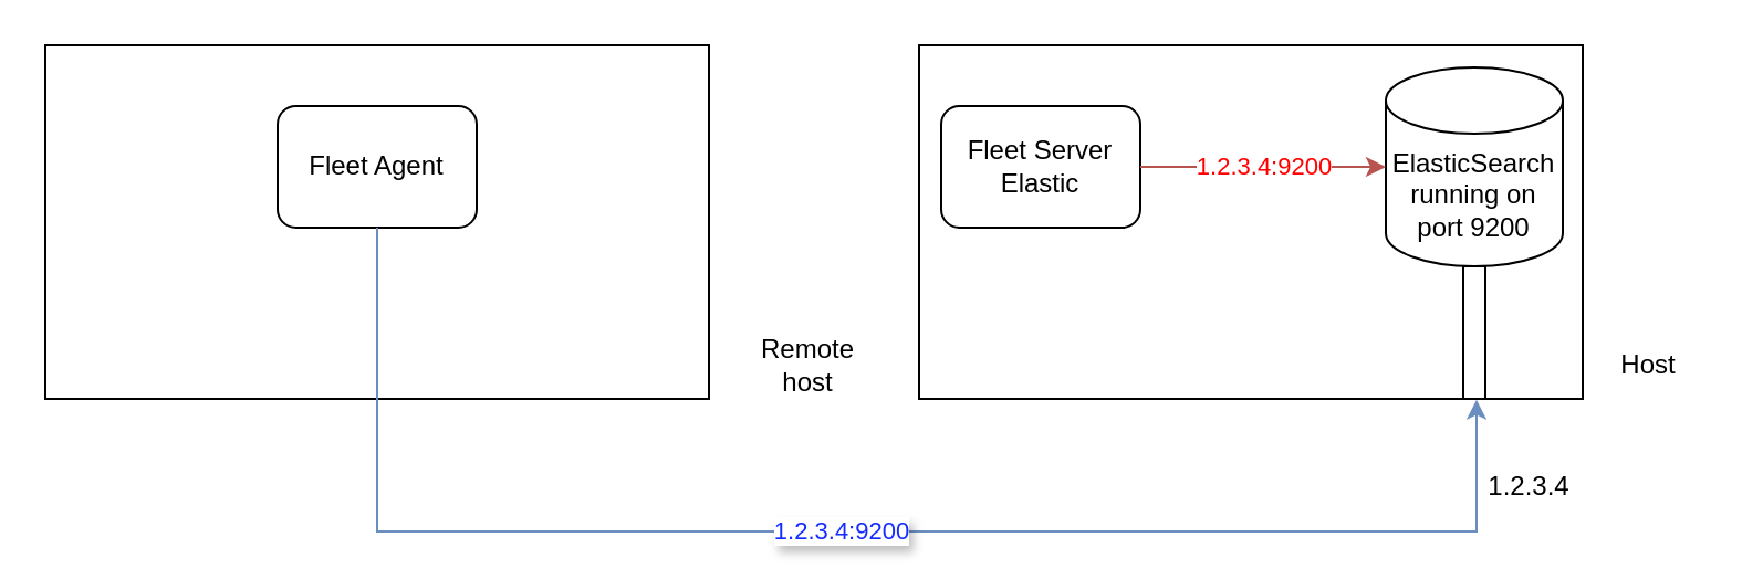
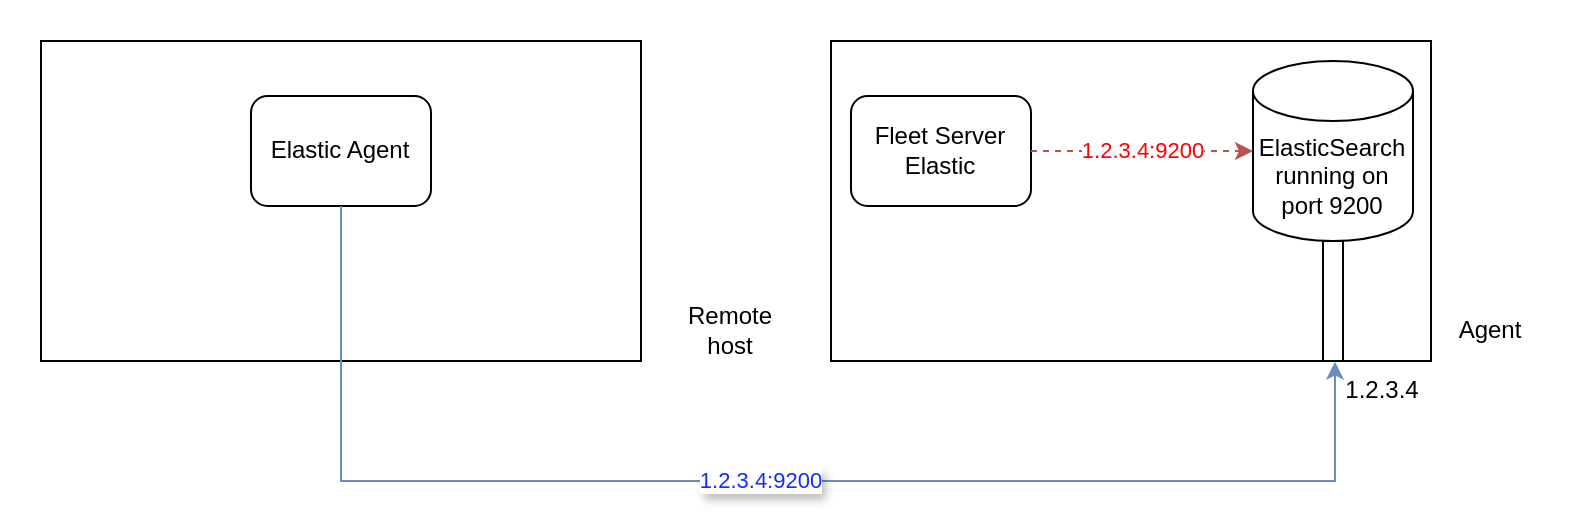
  <mxCell id="0" />
  <mxCell id="1" parent="0" />
- <mxCell id="2" value="Host" style="text;html=1;align=center;verticalAlign=middle;whiteSpace=wrap;rounded=0;" parent="1" vertex="1"><mxGeometry x="715" y="150" width="60" height="30" as="geometry" /></mxCell>
+ <mxCell id="2" value="Agent" style="text;html=1;align=center;verticalAlign=middle;whiteSpace=wrap;rounded=0;" parent="1" vertex="1"><mxGeometry x="715" y="150" width="60" height="30" as="geometry" /></mxCell>
  <mxCell id="3" value="ElasticSearch running on port 9200" style="shape=cylinder3;whiteSpace=wrap;html=1;boundedLbl=1;backgroundOutline=1;size=15;" parent="1" vertex="1"><mxGeometry x="626" y="30" width="80" height="90" as="geometry" /></mxCell>
  <mxCell id="4" value="Fleet Server Elastic" style="rounded=1;whiteSpace=wrap;html=1;" parent="1" vertex="1"><mxGeometry x="425" y="47.5" width="90" height="55" as="geometry" /></mxCell>
- <mxCell id="5" value="Fleet Agent" style="rounded=1;whiteSpace=wrap;html=1;" parent="1" vertex="1"><mxGeometry x="125" y="47.5" width="90" height="55" as="geometry" /></mxCell>
+ <mxCell id="5" value="Elastic Agent" style="rounded=1;whiteSpace=wrap;html=1;" parent="1" vertex="1"><mxGeometry x="125" y="47.5" width="90" height="55" as="geometry" /></mxCell>
  <mxCell id="6" value="" style="rounded=0;whiteSpace=wrap;html=1;fillColor=none;" parent="1" vertex="1"><mxGeometry x="415" y="20" width="300" height="160" as="geometry" /></mxCell>
- <mxCell id="7" value="1.2.3.4:9200" style="edgeStyle=orthogonalEdgeStyle;rounded=0;orthogonalLoop=1;jettySize=auto;html=1;entryX=0;entryY=0.5;entryDx=0;entryDy=0;entryPerimeter=0;fillColor=#f8cecc;strokeColor=#b85450;fontColor=#ff0000;" parent="1" source="4" target="3" edge="1"><mxGeometry relative="1" as="geometry" /></mxCell>
+ <mxCell id="7" value="1.2.3.4:9200" style="edgeStyle=orthogonalEdgeStyle;rounded=0;orthogonalLoop=1;jettySize=auto;html=1;entryX=0;entryY=0.5;entryDx=0;entryDy=0;entryPerimeter=0;fillColor=#f8cecc;strokeColor=#b85450;fontColor=#ff0000;dashed=1;" parent="1" source="4" target="3" edge="1"><mxGeometry relative="1" as="geometry" /></mxCell>
  <mxCell id="8" value="" style="rounded=0;whiteSpace=wrap;html=1;fillColor=none;" parent="1" vertex="1"><mxGeometry x="20" y="20" width="300" height="160" as="geometry" /></mxCell>
  <mxCell id="9" value="Remote host" style="text;html=1;align=center;verticalAlign=middle;whiteSpace=wrap;rounded=0;" parent="1" vertex="1"><mxGeometry x="335" y="150" width="60" height="30" as="geometry" /></mxCell>
  <mxCell id="10" value="1.2.3.4:9200" style="edgeStyle=orthogonalEdgeStyle;rounded=0;orthogonalLoop=1;jettySize=auto;html=1;entryX=0.84;entryY=1.002;entryDx=0;entryDy=0;entryPerimeter=0;textShadow=1;fillColor=#dae8fc;strokeColor=#6c8ebf;fontColor=#142CFF;" parent="1" source="5" target="6" edge="1"><mxGeometry relative="1" as="geometry"><Array as="points"><mxPoint x="170" y="240" /><mxPoint x="667" y="240" /></Array></mxGeometry></mxCell>
  <mxCell id="11" value="" style="rounded=0;whiteSpace=wrap;html=1;" parent="1" vertex="1"><mxGeometry x="661" y="120" width="10" height="60" as="geometry" /></mxCell>
- <mxCell id="12" value="1.2.3.4" style="text;html=1;align=center;verticalAlign=middle;whiteSpace=wrap;rounded=0;" parent="1" vertex="1"><mxGeometry x="661" y="205" width="60" height="30" as="geometry" /></mxCell>
+ <mxCell id="12" value="1.2.3.4" style="text;html=1;align=center;verticalAlign=middle;whiteSpace=wrap;rounded=0;" parent="1" vertex="1"><mxGeometry x="661" y="180" width="60" height="30" as="geometry" /></mxCell>
